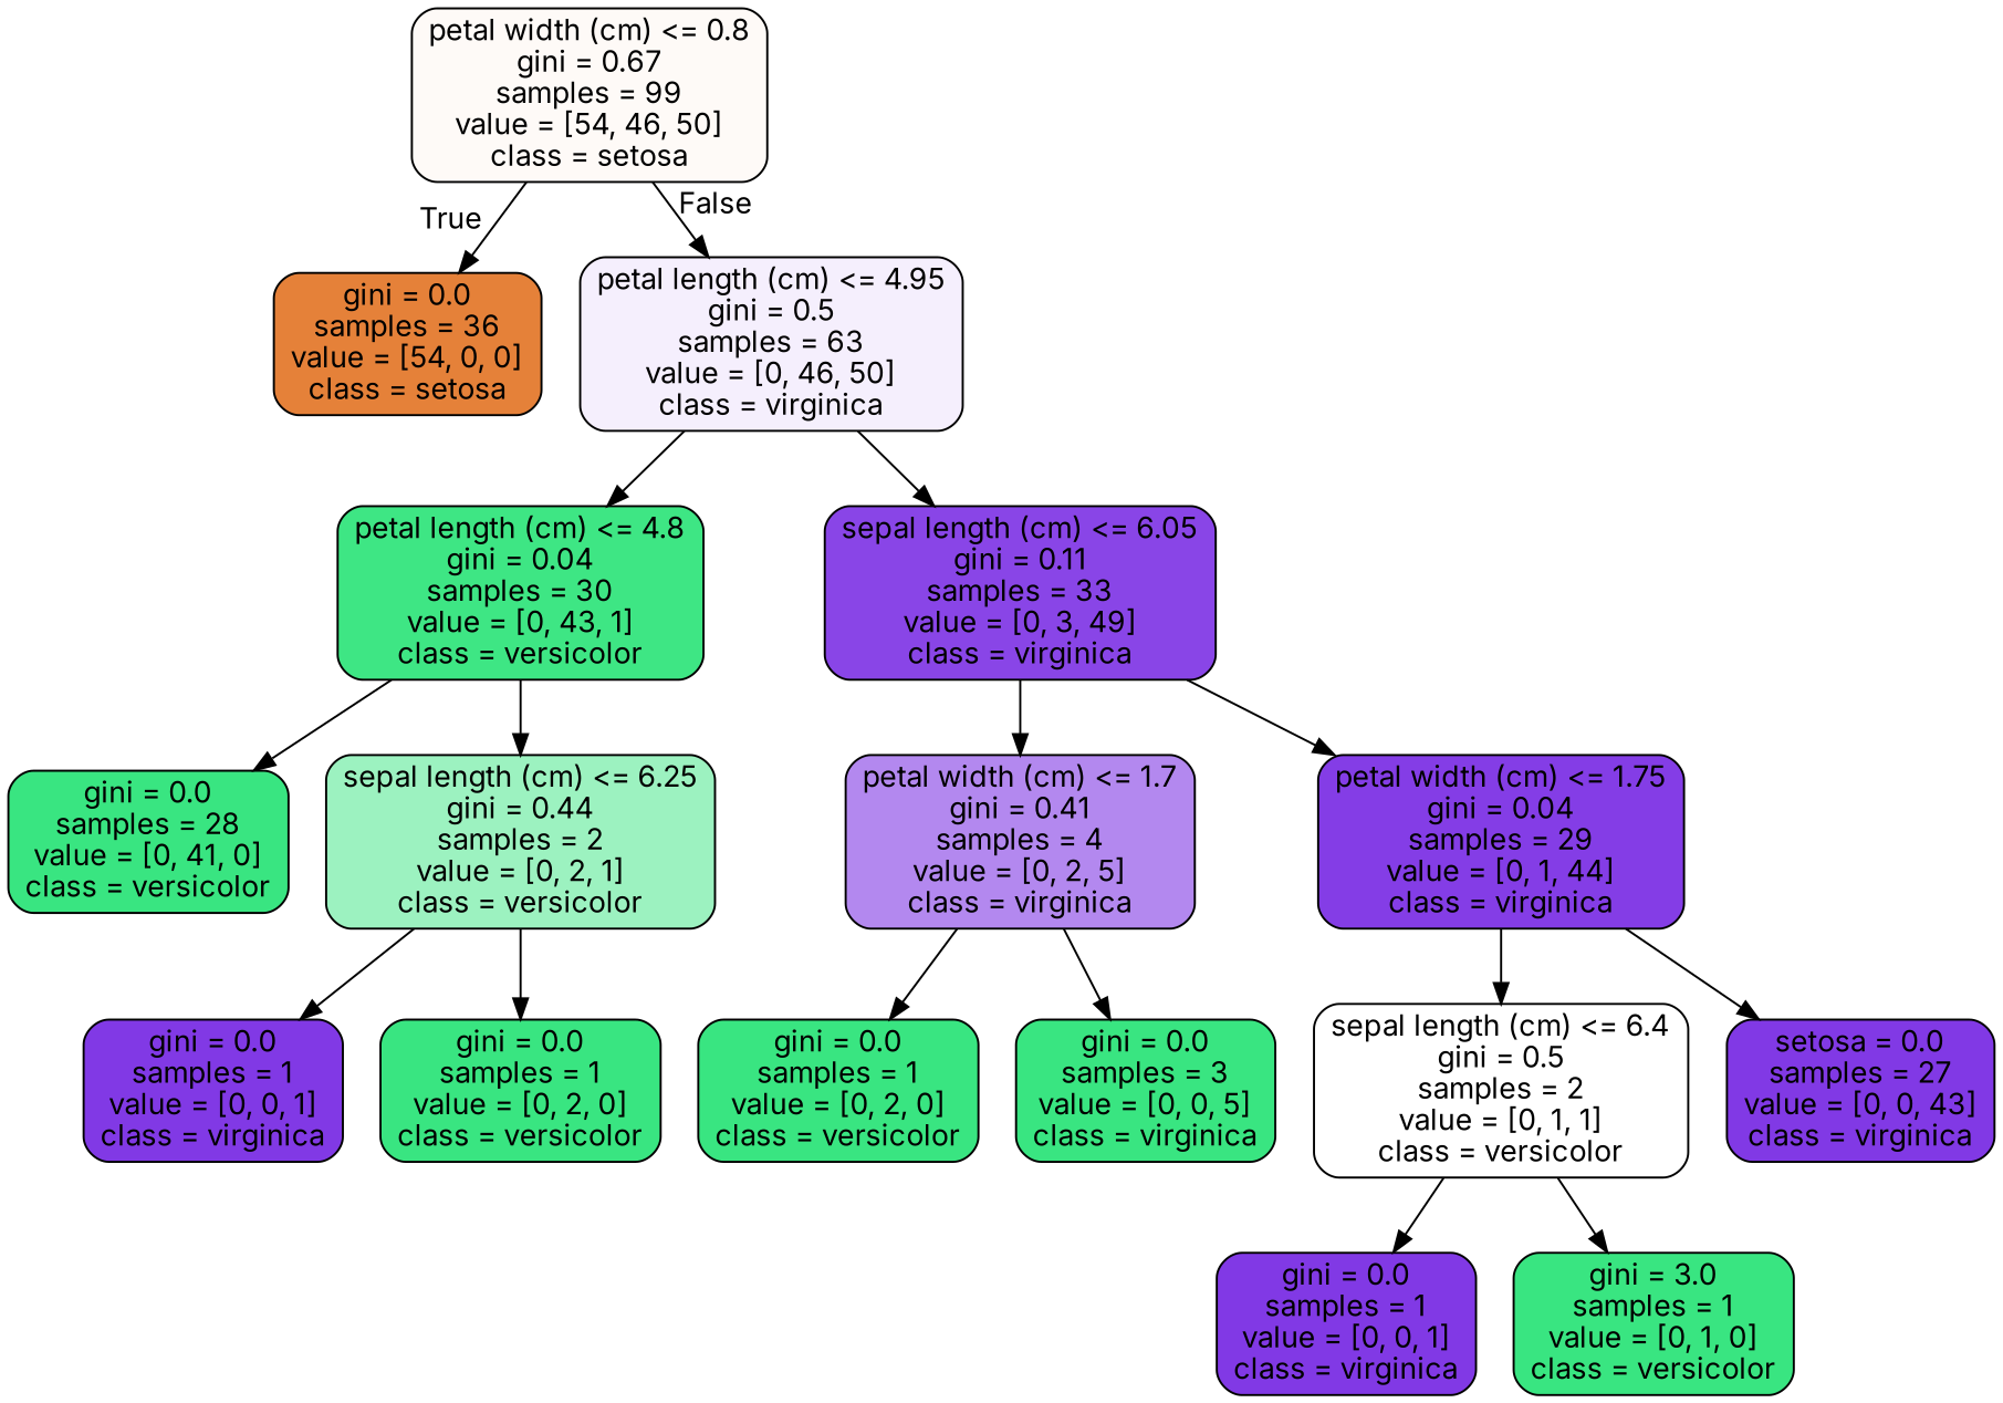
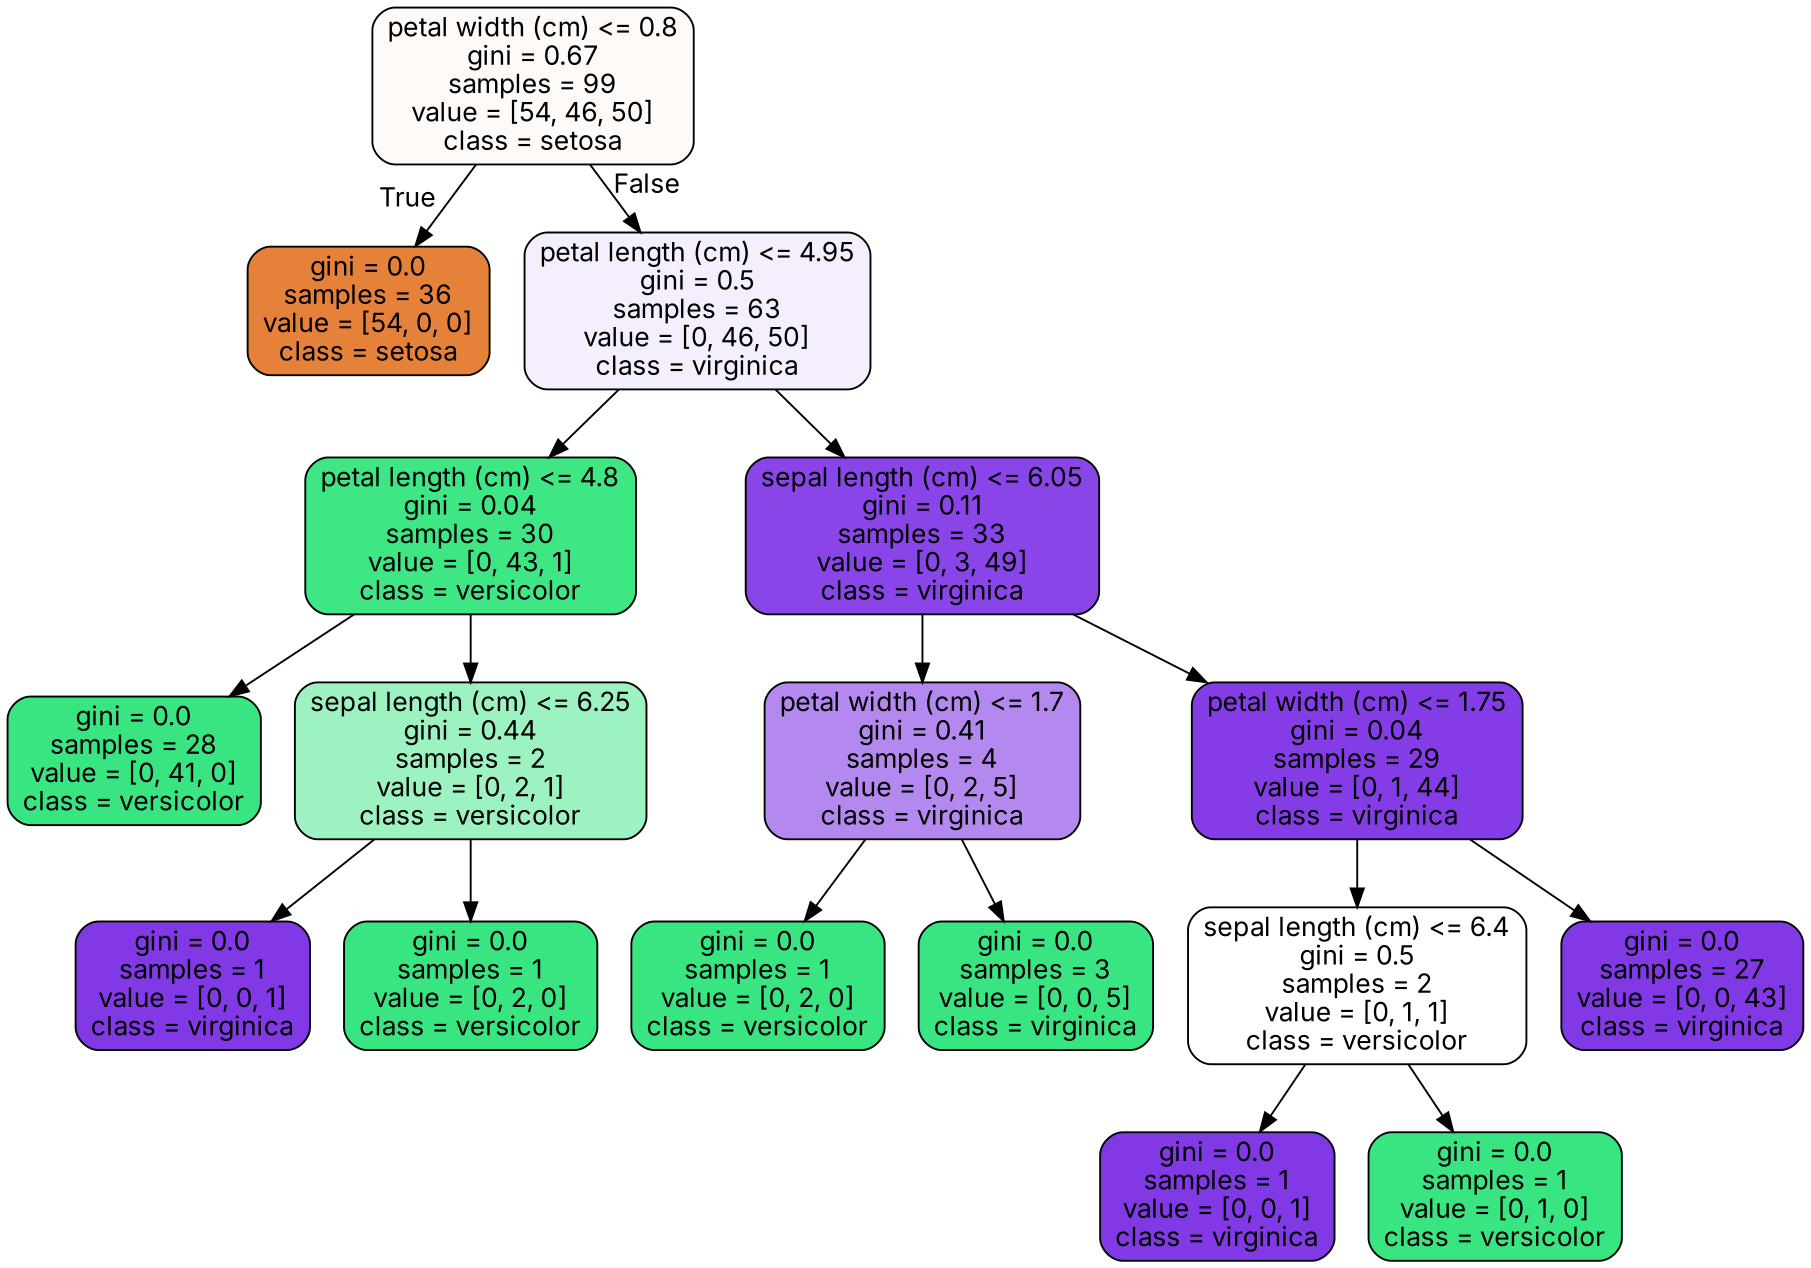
  digraph {
    fontname=Inter
    node [color=black fillcolor="#39e581" fontname=Inter shape=box style="filled, rounded"]
    edge [fontname=Inter]
    n1 [fillcolor="#fefaf7" label="petal width (cm) <= 0.8\ngini = 0.67\nsamples = 99\nvalue = [54, 46, 50]\nclass = setosa"]
    n2 [fillcolor="#e58139" label="gini = 0.0\nsamples = 36\nvalue = [54, 0, 0]\nclass = setosa"]
    n3 [fillcolor="#f5effd" label="petal length (cm) <= 4.95\ngini = 0.5\nsamples = 63\nvalue = [0, 46, 50]\nclass = virginica"]
    n4 [fillcolor="#3ee684" label="petal length (cm) <= 4.8\ngini = 0.04\nsamples = 30\nvalue = [0, 43, 1]\nclass = versicolor"]
    n5 [fillcolor="#8945e7" label="sepal length (cm) <= 6.05\ngini = 0.11\nsamples = 33\nvalue = [0, 3, 49]\nclass = virginica"]
    n6 [label="gini = 0.0\nsamples = 28\nvalue = [0, 41, 0]\nclass = versicolor"]
    n7 [fillcolor="#9cf2c0" label="sepal length (cm) <= 6.25\ngini = 0.44\nsamples = 2\nvalue = [0, 2, 1]\nclass = versicolor"]
    n8 [fillcolor="#b388ef" label="petal width (cm) <= 1.7\ngini = 0.41\nsamples = 4\nvalue = [0, 2, 5]\nclass = virginica"]
    n9 [fillcolor="#843de6" label="petal width (cm) <= 1.75\ngini = 0.04\nsamples = 29\nvalue = [0, 1, 44]\nclass = virginica"]
    n10 [fillcolor="#8139e5" label="gini = 0.0\nsamples = 1\nvalue = [0, 0, 1]\nclass = virginica"]
    n11 [label="gini = 0.0\nsamples = 1\nvalue = [0, 2, 0]\nclass = versicolor"]
    n12 [label="gini = 0.0\nsamples = 1\nvalue = [0, 2, 0]\nclass = versicolor"]
    n13 [label="gini = 0.0\nsamples = 3\nvalue = [0, 0, 5]\nclass = virginica"]
    n14 [fillcolor="#ffffff" label="sepal length (cm) <= 6.4\ngini = 0.5\nsamples = 2\nvalue = [0, 1, 1]\nclass = versicolor"]
-   n15 [fillcolor="#8139e5" label="setosa = 0.0\nsamples = 27\nvalue = [0, 0, 43]\nclass = virginica"]
+   n15 [fillcolor="#8139e5" label="gini = 0.0\nsamples = 27\nvalue = [0, 0, 43]\nclass = virginica"]
    n16 [fillcolor="#8139e5" label="gini = 0.0\nsamples = 1\nvalue = [0, 0, 1]\nclass = virginica"]
-   n17 [label="gini = 3.0\nsamples = 1\nvalue = [0, 1, 0]\nclass = versicolor"]
+   n17 [label="gini = 0.0\nsamples = 1\nvalue = [0, 1, 0]\nclass = versicolor"]
    n1 -> n2 [headlabel=True labelangle=45 labeldistance=2.5]
    n1 -> n3 [headlabel=False labelangle=-45 labeldistance=2.5]
    n3 -> n4
    n3 -> n5
    n4 -> n6
    n4 -> n7
    n5 -> n8
    n5 -> n9
    n7 -> n10
    n7 -> n11
    n8 -> n12
    n8 -> n13
    n9 -> n14
    n9 -> n15
    n14 -> n16
    n14 -> n17
  }
